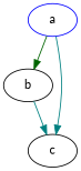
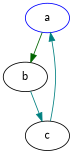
  digraph {
    fontname=Lato
    node [alive=n color=black fontname=Lato type=C]
    edge [color=teal fontname=Lato]
    a [color=blue type=B]
    b
    c
    a -> b [color=darkgreen]
    b -> c
-   a -> c
+   c -> a
  }
